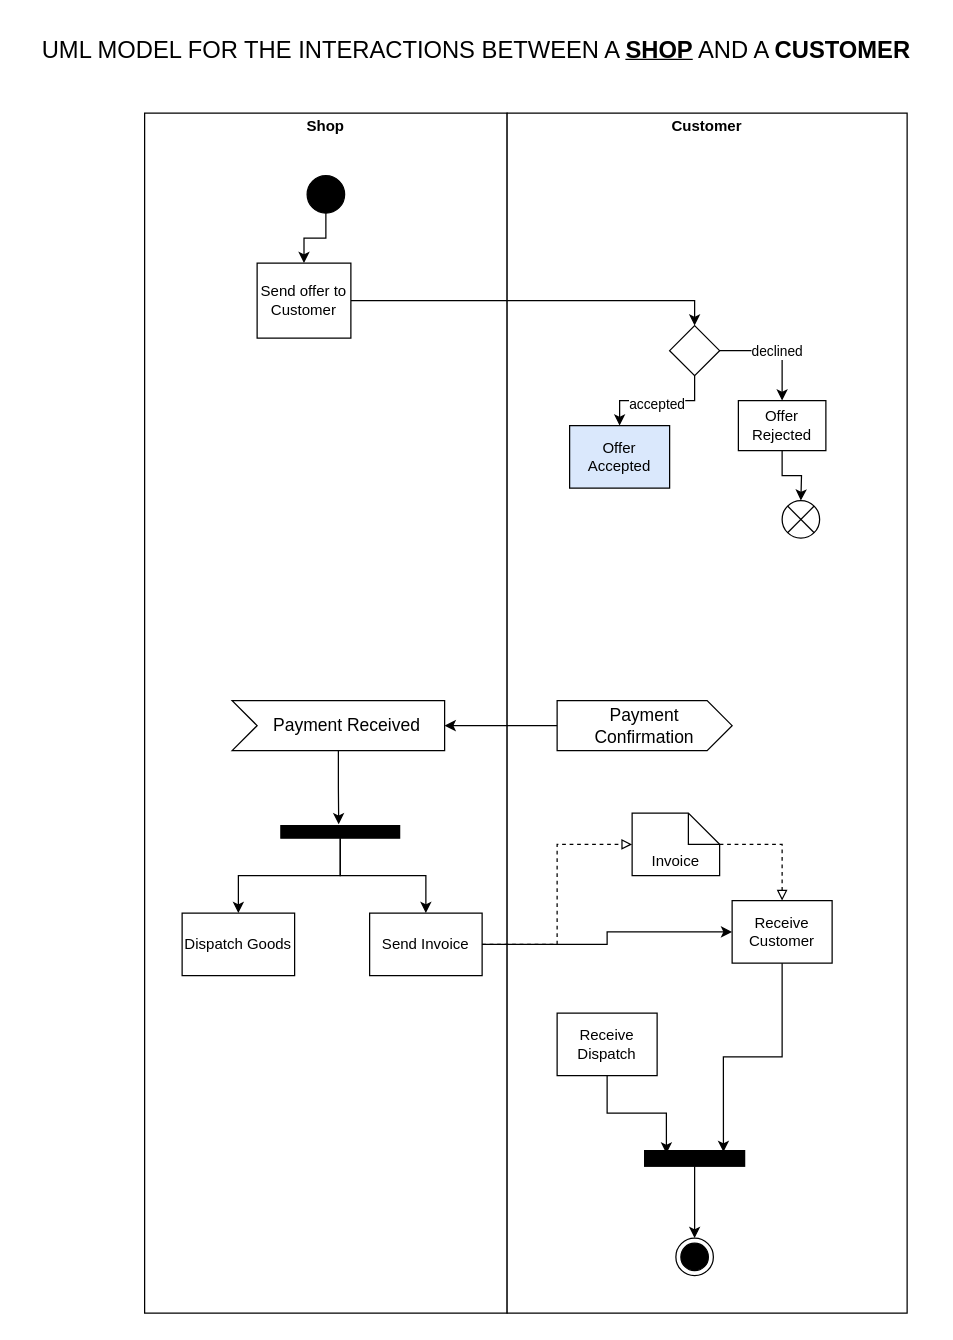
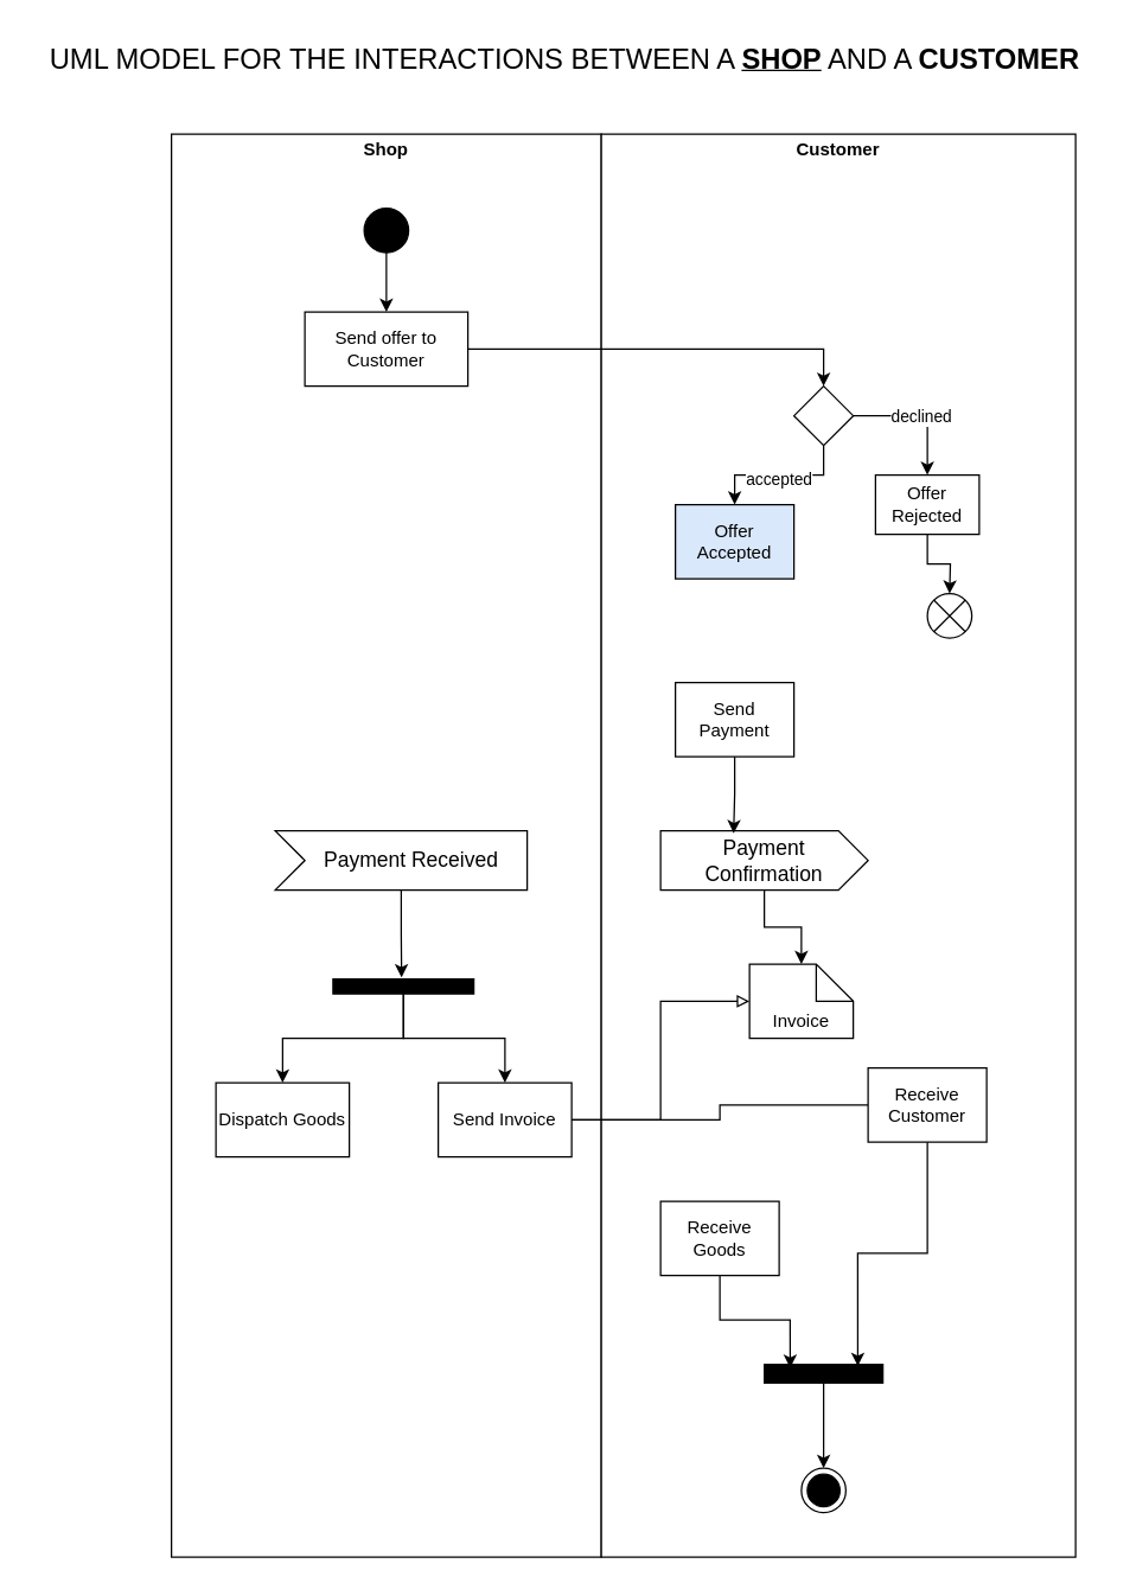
  <mxCell id="0" />
  <mxCell id="1" parent="0" />
  <mxCell id="2" value="&lt;font style=&quot;font-size: 19px;&quot;&gt;UML MODEL FOR THE INTERACTIONS BETWEEN A &lt;b style=&quot;&quot;&gt;&lt;u&gt;SHOP&lt;/u&gt;&lt;/b&gt; AND A &lt;b style=&quot;&quot;&gt;CUSTOMER&lt;/b&gt;&lt;/font&gt;" style="text;html=1;align=center;verticalAlign=middle;resizable=0;points=[];autosize=1;strokeColor=none;fillColor=none;strokeWidth=1;rounded=1;" vertex="1" parent="1"><mxGeometry x="20" y="20" width="720" height="40" as="geometry" /></mxCell>
  <mxCell id="3" value="&lt;p style=&quot;margin:0px;margin-top:4px;text-align:center;&quot;&gt;&lt;b&gt;Shop&lt;/b&gt;&lt;/p&gt;" style="verticalAlign=top;align=left;overflow=fill;html=1;whiteSpace=wrap;" vertex="1" parent="1"><mxGeometry x="115" y="90" width="290" height="960" as="geometry" /></mxCell>
  <mxCell id="4" value="&lt;p style=&quot;margin:0px;margin-top:4px;text-align:center;&quot;&gt;&lt;b&gt;Customer&lt;/b&gt;&lt;/p&gt;" style="verticalAlign=top;align=left;overflow=fill;html=1;whiteSpace=wrap;" vertex="1" parent="1"><mxGeometry x="405" y="90" width="320" height="960" as="geometry" /></mxCell>
  <mxCell id="5" style="edgeStyle=orthogonalEdgeStyle;rounded=0;orthogonalLoop=1;jettySize=auto;html=1;entryX=0.5;entryY=0;entryDx=0;entryDy=0;" edge="1" parent="1" source="6" target="8"><mxGeometry relative="1" as="geometry" /></mxCell>
  <mxCell id="6" value="" style="ellipse;fillColor=strokeColor;html=1;" vertex="1" parent="1"><mxGeometry x="245" y="140" width="30" height="30" as="geometry" /></mxCell>
  <mxCell id="7" style="edgeStyle=orthogonalEdgeStyle;rounded=0;orthogonalLoop=1;jettySize=auto;html=1;entryX=0.5;entryY=0;entryDx=0;entryDy=0;" edge="1" parent="1" source="8" target="13"><mxGeometry relative="1" as="geometry" /></mxCell>
- <mxCell id="8" value="Send offer to Customer" style="html=1;whiteSpace=wrap;" vertex="1" parent="1"><mxGeometry x="205" y="210" width="75" height="60" as="geometry" /></mxCell>
+ <mxCell id="8" value="Send offer to Customer" style="html=1;whiteSpace=wrap;" vertex="1" parent="1"><mxGeometry x="205" y="210" width="110" height="50" as="geometry" /></mxCell>
  <mxCell id="9" style="edgeStyle=orthogonalEdgeStyle;rounded=0;orthogonalLoop=1;jettySize=auto;html=1;entryX=0.5;entryY=0;entryDx=0;entryDy=0;" edge="1" parent="1" source="13" target="16"><mxGeometry relative="1" as="geometry" /></mxCell>
  <mxCell id="10" value="accepted" style="edgeLabel;html=1;align=center;verticalAlign=middle;resizable=0;points=[];" vertex="1" connectable="0" parent="9"><mxGeometry x="0.014" y="2" relative="1" as="geometry"><mxPoint as="offset" /></mxGeometry></mxCell>
  <mxCell id="11" style="edgeStyle=orthogonalEdgeStyle;rounded=0;orthogonalLoop=1;jettySize=auto;html=1;entryX=0.5;entryY=0;entryDx=0;entryDy=0;" edge="1" parent="1" source="13" target="15"><mxGeometry relative="1" as="geometry" /></mxCell>
  <mxCell id="12" value="declined" style="edgeLabel;html=1;align=center;verticalAlign=middle;resizable=0;points=[];" vertex="1" connectable="0" parent="11"><mxGeometry x="0.003" relative="1" as="geometry"><mxPoint as="offset" /></mxGeometry></mxCell>
  <mxCell id="13" value="" style="rhombus;whiteSpace=wrap;html=1;" vertex="1" parent="1"><mxGeometry x="535" y="260" width="40" height="40" as="geometry" /></mxCell>
  <mxCell id="14" style="edgeStyle=orthogonalEdgeStyle;rounded=0;orthogonalLoop=1;jettySize=auto;html=1;entryX=0.5;entryY=0;entryDx=0;entryDy=0;" edge="1" parent="1" source="15"><mxGeometry relative="1" as="geometry"><mxPoint x="640" y="400" as="targetPoint" /></mxGeometry></mxCell>
  <mxCell id="15" value="Offer Rejected" style="html=1;whiteSpace=wrap;" vertex="1" parent="1"><mxGeometry x="590" y="320" width="70" height="40" as="geometry" /></mxCell>
  <mxCell id="16" value="Offer Accepted" style="html=1;whiteSpace=wrap;fillColor=#dae8fc;" vertex="1" parent="1"><mxGeometry x="455" y="340" width="80" height="50" as="geometry" /></mxCell>
  <mxCell id="17" value="" style="shape=sumEllipse;perimeter=ellipsePerimeter;html=1;backgroundOutline=1;" vertex="1" parent="1"><mxGeometry x="625" y="400" width="30" height="30" as="geometry" /></mxCell>
+ <mxCell id="18" value="Send Payment" style="html=1;whiteSpace=wrap;" vertex="1" parent="1"><mxGeometry x="455" y="460" width="80" height="50" as="geometry" /></mxCell>
  <mxCell id="19" value="Payment Confirmation" style="html=1;shape=mxgraph.infographic.ribbonSimple;notch1=0;notch2=20;align=center;verticalAlign=middle;fontSize=14;fontStyle=0;fillColor=#FFFFFF;whiteSpace=wrap;" vertex="1" parent="1"><mxGeometry x="445" y="560" width="140" height="40" as="geometry" /></mxCell>
  <mxCell id="20" value="Payment Received" style="html=1;shape=mxgraph.infographic.ribbonSimple;notch1=20;notch2=0;align=center;verticalAlign=middle;fontSize=14;fontStyle=0;fillColor=#FFFFFF;flipH=0;spacingRight=0;spacingLeft=14;whiteSpace=wrap;" vertex="1" parent="1"><mxGeometry x="185" y="560" width="170" height="40" as="geometry" /></mxCell>
  <mxCell id="21" style="edgeStyle=orthogonalEdgeStyle;rounded=0;orthogonalLoop=1;jettySize=auto;html=1;entryX=0.5;entryY=0;entryDx=0;entryDy=0;" edge="1" parent="1" source="23" target="24"><mxGeometry relative="1" as="geometry" /></mxCell>
  <mxCell id="22" style="edgeStyle=orthogonalEdgeStyle;rounded=0;orthogonalLoop=1;jettySize=auto;html=1;entryX=0.5;entryY=0;entryDx=0;entryDy=0;" edge="1" parent="1" source="23" target="26"><mxGeometry relative="1" as="geometry" /></mxCell>
  <mxCell id="23" value="" style="html=1;points=[];perimeter=orthogonalPerimeter;fillColor=strokeColor;direction=south;" vertex="1" parent="1"><mxGeometry x="224" y="660" width="95" height="10" as="geometry" /></mxCell>
  <mxCell id="24" value="Dispatch Goods" style="html=1;whiteSpace=wrap;" vertex="1" parent="1"><mxGeometry x="145" y="730" width="90" height="50" as="geometry" /></mxCell>
- <mxCell id="25" style="edgeStyle=orthogonalEdgeStyle;rounded=0;orthogonalLoop=1;jettySize=auto;html=1;entryX=0;entryY=0.5;entryDx=0;entryDy=0;" edge="1" parent="1" source="26" target="29"><mxGeometry relative="1" as="geometry" /></mxCell>
+ <mxCell id="25" style="edgeStyle=orthogonalEdgeStyle;rounded=0;orthogonalLoop=1;jettySize=auto;html=1;entryX=0;entryY=0.5;entryDx=0;entryDy=0;endArrow=none;" edge="1" parent="1" source="26" target="29"><mxGeometry relative="1" as="geometry" /></mxCell>
  <mxCell id="26" value="Send Invoice" style="html=1;whiteSpace=wrap;" vertex="1" parent="1"><mxGeometry x="295" y="730" width="90" height="50" as="geometry" /></mxCell>
+ <mxCell id="27" style="edgeStyle=orthogonalEdgeStyle;rounded=0;orthogonalLoop=1;jettySize=auto;html=1;entryX=0.352;entryY=0.042;entryDx=0;entryDy=0;entryPerimeter=0;" edge="1" parent="1" source="18" target="19"><mxGeometry relative="1" as="geometry" /></mxCell>
  <mxCell id="28" style="edgeStyle=orthogonalEdgeStyle;rounded=0;orthogonalLoop=1;jettySize=auto;html=1;entryX=-0.108;entryY=0.513;entryDx=0;entryDy=0;entryPerimeter=0;" edge="1" parent="1" source="20" target="23"><mxGeometry relative="1" as="geometry" /></mxCell>
  <mxCell id="29" value="Receive Customer" style="html=1;whiteSpace=wrap;" vertex="1" parent="1"><mxGeometry x="585" y="720" width="80" height="50" as="geometry" /></mxCell>
- <mxCell id="30" value="Receive Dispatch" style="html=1;whiteSpace=wrap;" vertex="1" parent="1"><mxGeometry x="445" y="810" width="80" height="50" as="geometry" /></mxCell>
- <mxCell id="31" style="edgeStyle=orthogonalEdgeStyle;rounded=0;orthogonalLoop=1;jettySize=auto;html=1;entryX=0.5;entryY=0;entryDx=0;entryDy=0;dashed=1;endArrow=block;endFill=0;" edge="1" parent="1" source="32" target="29"><mxGeometry relative="1" as="geometry" /></mxCell>
+ <mxCell id="30" value="Receive Goods" style="html=1;whiteSpace=wrap;" vertex="1" parent="1"><mxGeometry x="445" y="810" width="80" height="50" as="geometry" /></mxCell>
  <mxCell id="32" value="Invoice" style="shape=note2;boundedLbl=1;whiteSpace=wrap;html=1;size=25;verticalAlign=top;align=center;" vertex="1" parent="1"><mxGeometry x="505" y="650" width="70" height="50" as="geometry" /></mxCell>
- <mxCell id="33" style="edgeStyle=orthogonalEdgeStyle;rounded=0;orthogonalLoop=1;jettySize=auto;html=1;entryX=0;entryY=0.5;entryDx=0;entryDy=0;entryPerimeter=0;dashed=1;endArrow=block;endFill=0;" edge="1" parent="1" source="26" target="32"><mxGeometry relative="1" as="geometry" /></mxCell>
+ <mxCell id="33" style="edgeStyle=orthogonalEdgeStyle;rounded=0;orthogonalLoop=1;jettySize=auto;html=1;entryX=0;entryY=0.5;entryDx=0;entryDy=0;entryPerimeter=0;dashed=0;endArrow=block;endFill=0;" edge="1" parent="1" source="26" target="32"><mxGeometry relative="1" as="geometry" /></mxCell>
  <mxCell id="34" style="edgeStyle=orthogonalEdgeStyle;rounded=0;orthogonalLoop=1;jettySize=auto;html=1;entryX=0.5;entryY=0;entryDx=0;entryDy=0;" edge="1" parent="1" source="35" target="38"><mxGeometry relative="1" as="geometry" /></mxCell>
  <mxCell id="35" value="" style="html=1;points=[];perimeter=orthogonalPerimeter;fillColor=strokeColor;direction=south;" vertex="1" parent="1"><mxGeometry x="515" y="920" width="80" height="12.5" as="geometry" /></mxCell>
  <mxCell id="36" style="edgeStyle=orthogonalEdgeStyle;rounded=0;orthogonalLoop=1;jettySize=auto;html=1;entryX=0.185;entryY=0.782;entryDx=0;entryDy=0;entryPerimeter=0;" edge="1" parent="1" source="30" target="35"><mxGeometry relative="1" as="geometry" /></mxCell>
  <mxCell id="37" style="edgeStyle=orthogonalEdgeStyle;rounded=0;orthogonalLoop=1;jettySize=auto;html=1;entryX=0.086;entryY=0.212;entryDx=0;entryDy=0;entryPerimeter=0;" edge="1" parent="1" source="29" target="35"><mxGeometry relative="1" as="geometry" /></mxCell>
  <mxCell id="38" value="" style="ellipse;html=1;shape=endState;fillColor=strokeColor;" vertex="1" parent="1"><mxGeometry x="540" y="990" width="30" height="30" as="geometry" /></mxCell>
- <mxCell id="39" style="edgeStyle=orthogonalEdgeStyle;rounded=0;orthogonalLoop=1;jettySize=auto;html=1;entryX=1;entryY=0.5;entryDx=0;entryDy=0;entryPerimeter=0;" edge="1" parent="1" source="19" target="20"><mxGeometry relative="1" as="geometry" /></mxCell>
+ <mxCell id="39" style="edgeStyle=orthogonalEdgeStyle;rounded=0;orthogonalLoop=1;jettySize=auto;html=1;" edge="1" parent="1" source="19" target="32"><mxGeometry relative="1" as="geometry" /></mxCell>
